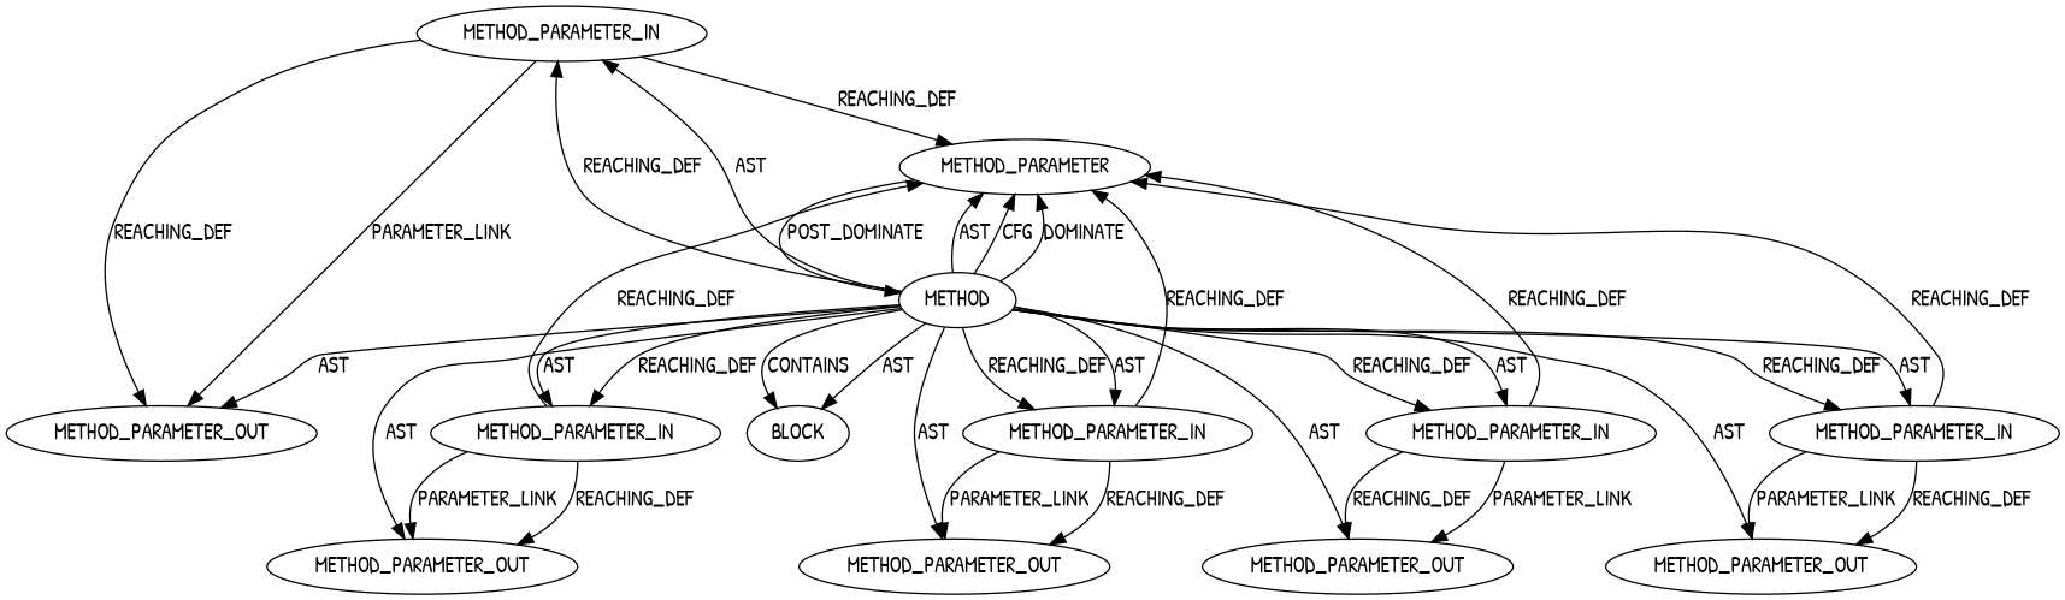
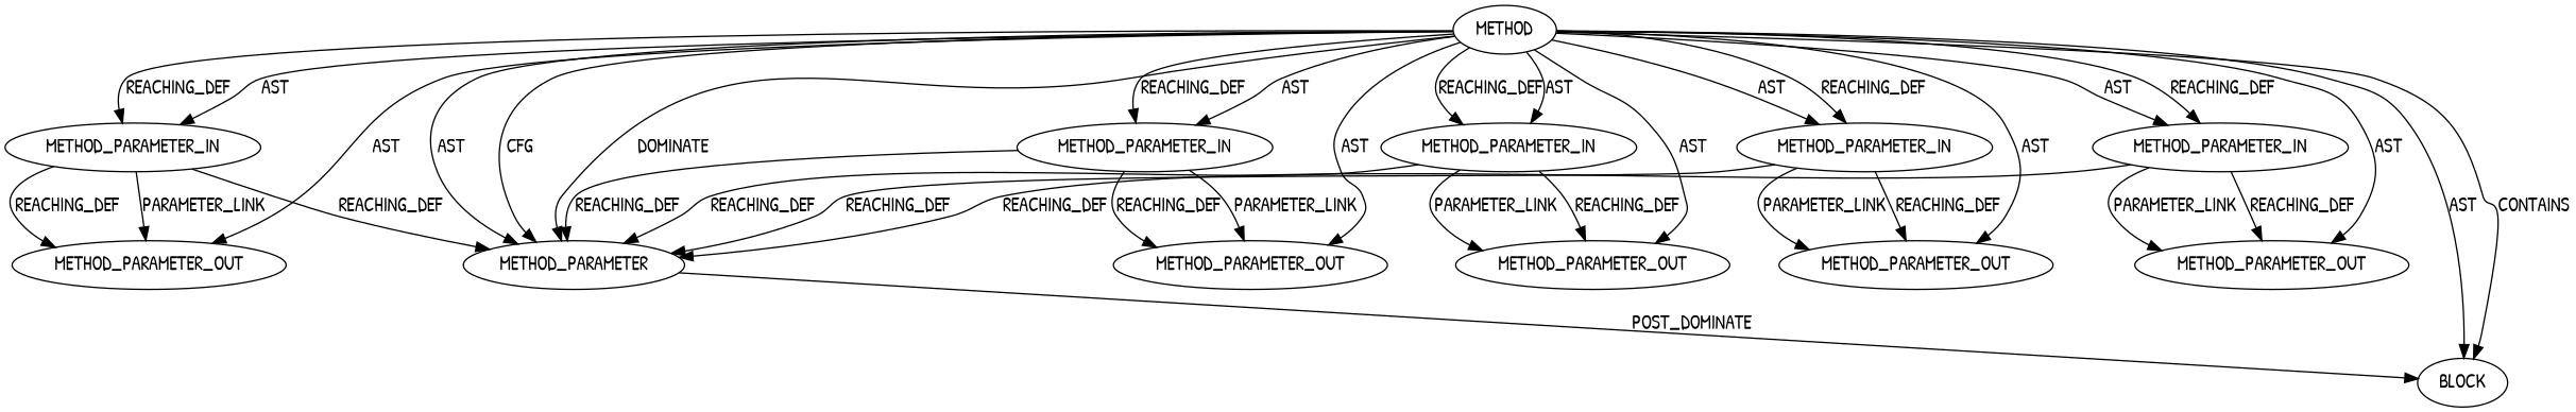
  digraph {
    fontname="Patrick Hand"
    node [CODE=p3 EVALUATION_STRATEGY=BY_VALUE IS_VARIADIC=false ORDER=2 TYPE_FULL_NAME=ANY fontname="Patrick Hand"]
    edge [fontname="Patrick Hand"]
    n1 [INDEX=3 NAME=p3 ORDER=3 label=METHOD_PARAMETER_IN]
    n2 [INDEX=3 NAME=p3 ORDER=3 label=METHOD_PARAMETER_OUT]
    n3 [CODE=RET label=METHOD_PARAMETER IS_VARIADIC=""]
    n4 [AST_PARENT_FULL_NAME="<global>" AST_PARENT_TYPE=NAMESPACE_BLOCK CODE="<empty>" FILENAME="<empty>" FULL_NAME=iov_iter_bvec IS_EXTERNAL=true NAME=iov_iter_bvec ORDER=0 label=METHOD EVALUATION_STRATEGY="" IS_VARIADIC="" TYPE_FULL_NAME=""]
    n5 [CODE=p1 INDEX=1 NAME=p1 ORDER=1 label=METHOD_PARAMETER_OUT]
    n6 [CODE=p5 INDEX=5 NAME=p5 ORDER=5 label=METHOD_PARAMETER_IN]
    n7 [CODE=p5 INDEX=5 NAME=p5 ORDER=5 label=METHOD_PARAMETER_OUT]
    n8 [ARGUMENT_INDEX=1 CODE="<empty>" ORDER=1 label=BLOCK EVALUATION_STRATEGY="" IS_VARIADIC=""]
    n9 [CODE=p4 INDEX=4 NAME=p4 ORDER=4 label=METHOD_PARAMETER_OUT]
    n10 [CODE=p4 INDEX=4 NAME=p4 ORDER=4 label=METHOD_PARAMETER_IN]
    n11 [CODE=p2 INDEX=2 NAME=p2 label=METHOD_PARAMETER_OUT]
    n12 [CODE=p2 INDEX=2 NAME=p2 label=METHOD_PARAMETER_IN]
    n13 [CODE=p1 INDEX=1 NAME=p1 ORDER=1 label=METHOD_PARAMETER_IN]
    n1 -> n2 [VARIABLE=p3 label=REACHING_DEF]
    n1 -> n2 [label=PARAMETER_LINK]
    n1 -> n3 [VARIABLE=p3 label=REACHING_DEF]
-   n3 -> n4 [label=POST_DOMINATE]
+   n3 -> n8 [label=POST_DOMINATE]
    n4 -> n1 [label=REACHING_DEF]
    n4 -> n1 [label=AST]
    n4 -> n2 [label=AST]
    n4 -> n3 [label=AST]
    n4 -> n3 [label=CFG]
    n4 -> n3 [label=DOMINATE]
    n4 -> n5 [label=AST]
    n4 -> n6 [label=AST]
    n4 -> n6 [label=REACHING_DEF]
    n4 -> n7 [label=AST]
    n4 -> n8 [label=AST]
    n4 -> n8 [label=CONTAINS]
    n4 -> n9 [label=AST]
    n4 -> n10 [label=REACHING_DEF]
    n4 -> n10 [label=AST]
    n4 -> n11 [label=AST]
    n4 -> n12 [label=AST]
    n4 -> n12 [label=REACHING_DEF]
    n4 -> n13 [label=REACHING_DEF]
    n4 -> n13 [label=AST]
    n6 -> n3 [VARIABLE=p5 label=REACHING_DEF]
    n6 -> n7 [VARIABLE=p5 label=REACHING_DEF]
    n6 -> n7 [label=PARAMETER_LINK]
    n10 -> n3 [VARIABLE=p4 label=REACHING_DEF]
    n10 -> n9 [VARIABLE=p4 label=REACHING_DEF]
    n10 -> n9 [label=PARAMETER_LINK]
    n12 -> n3 [VARIABLE=p2 label=REACHING_DEF]
    n12 -> n11 [label=PARAMETER_LINK]
    n12 -> n11 [VARIABLE=p2 label=REACHING_DEF]
    n13 -> n3 [VARIABLE=p1 label=REACHING_DEF]
    n13 -> n5 [VARIABLE=p1 label=REACHING_DEF]
    n13 -> n5 [label=PARAMETER_LINK]
  }
